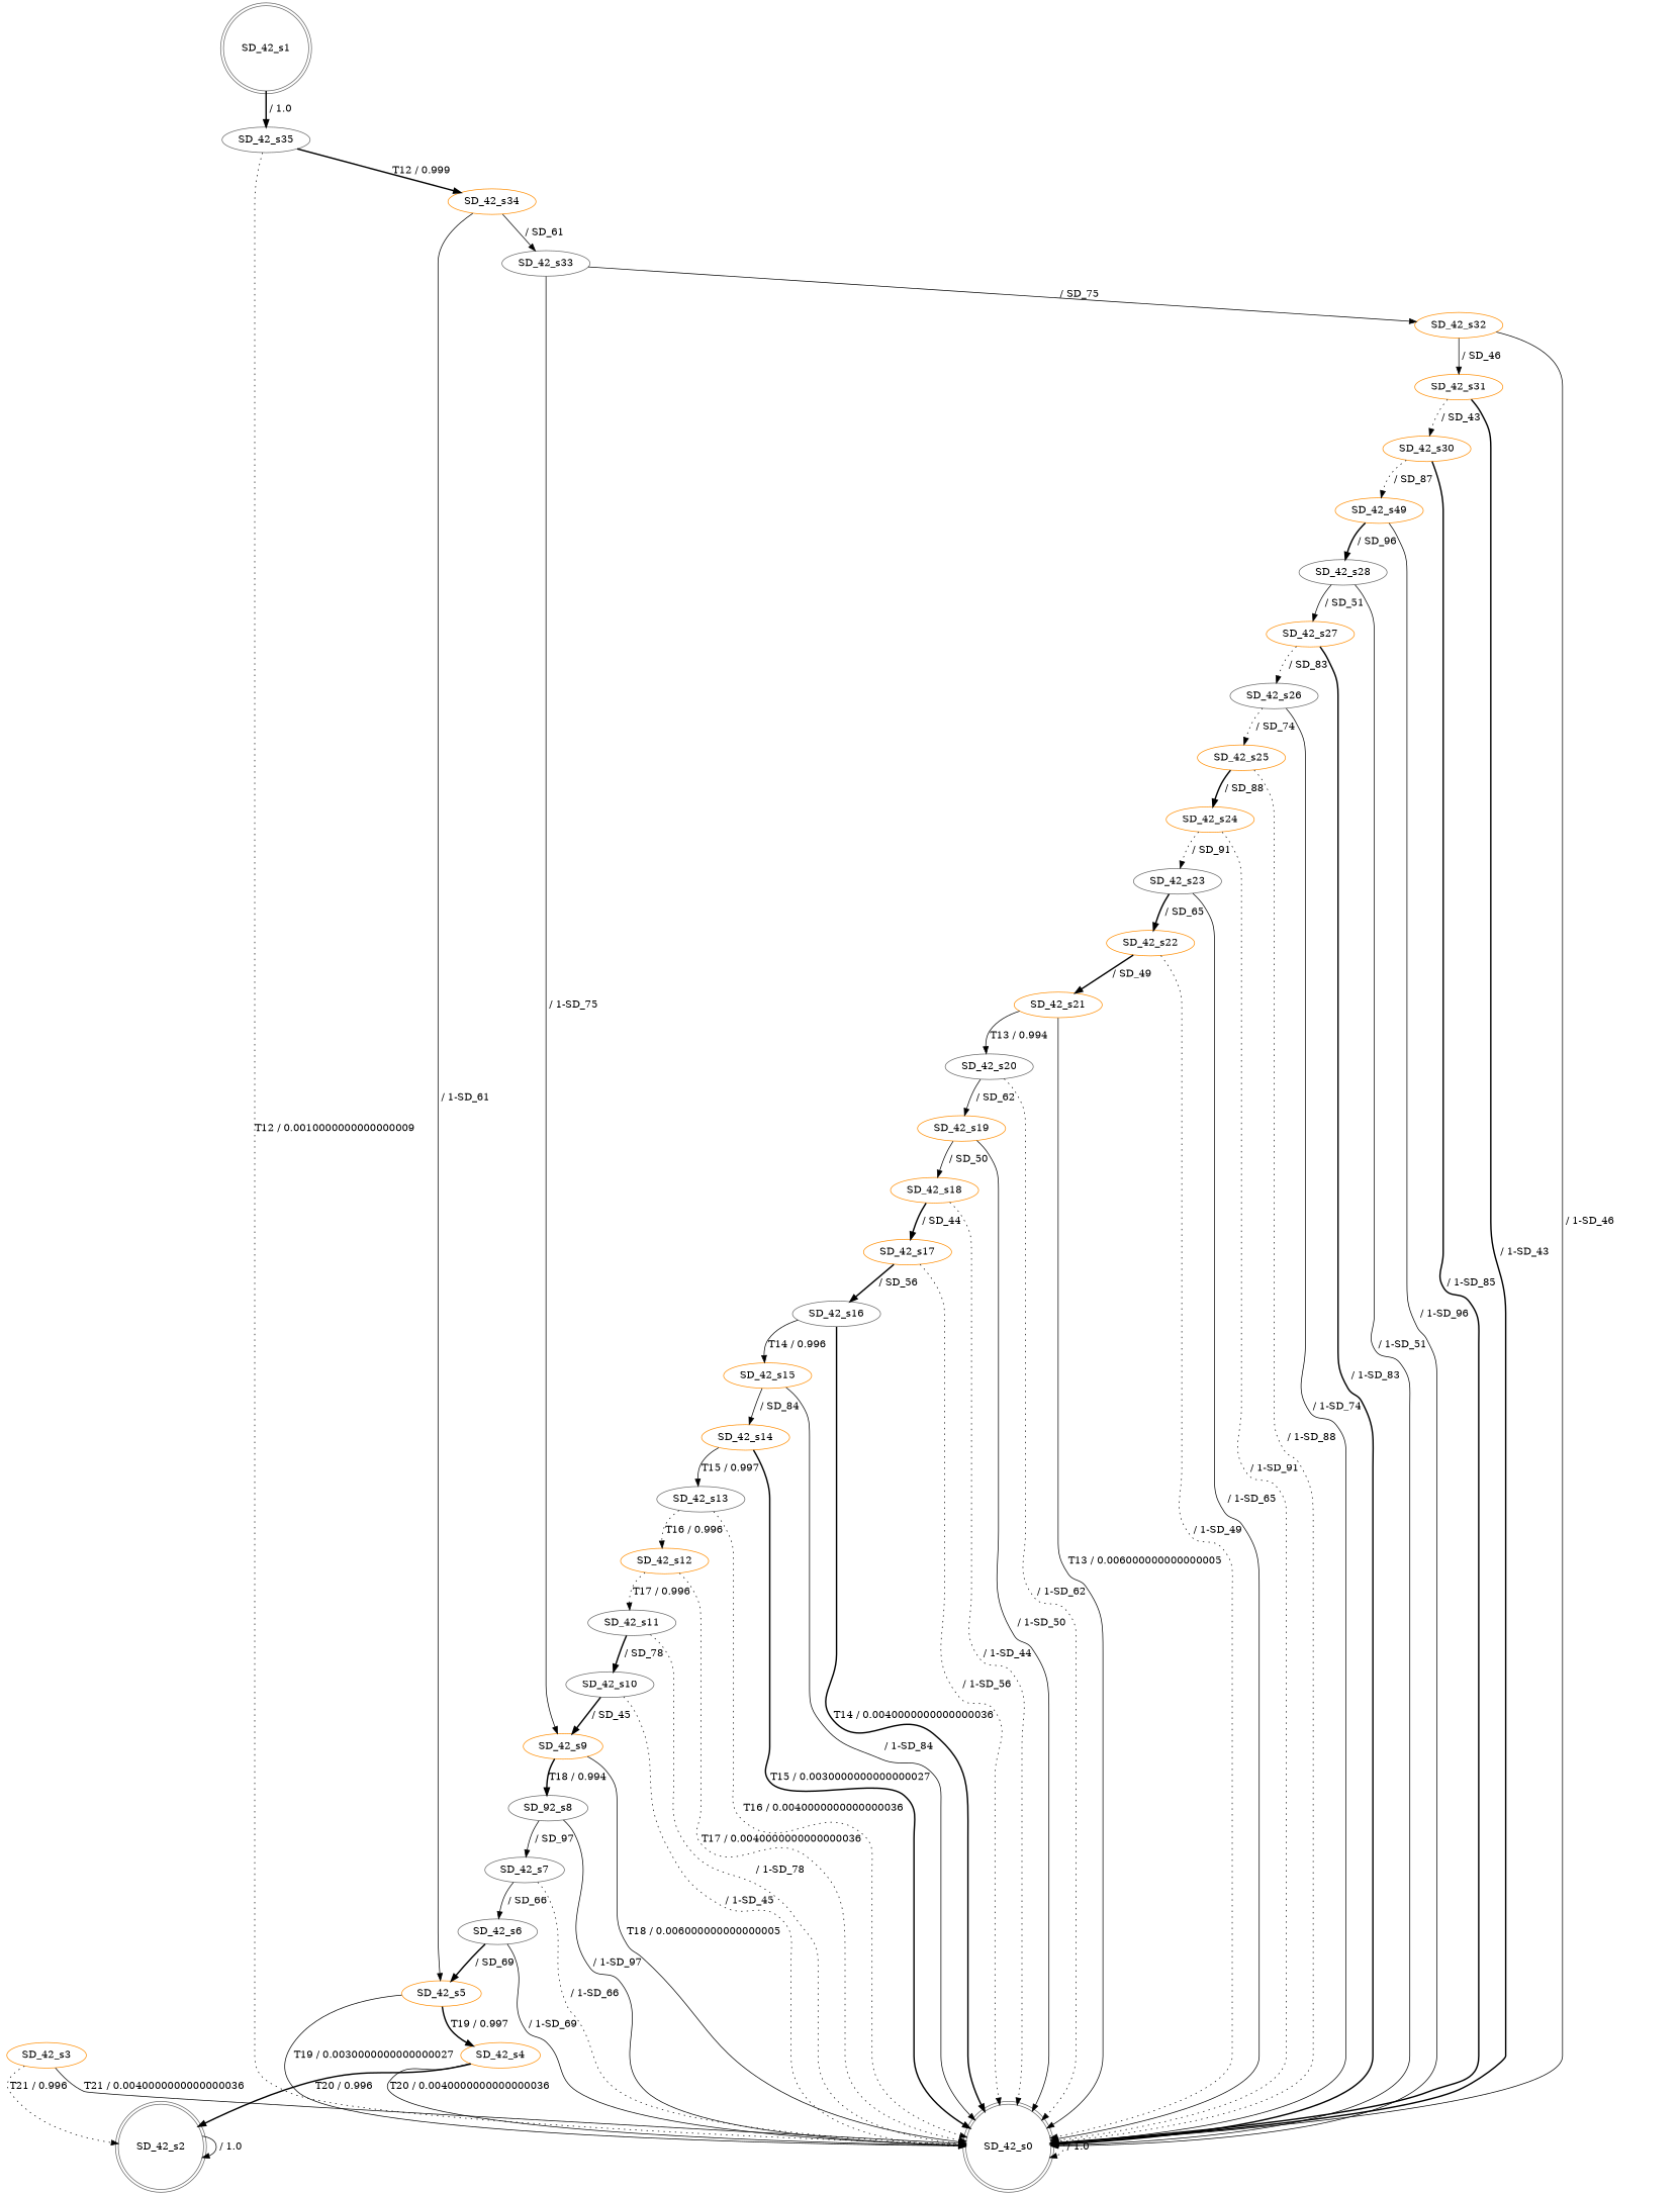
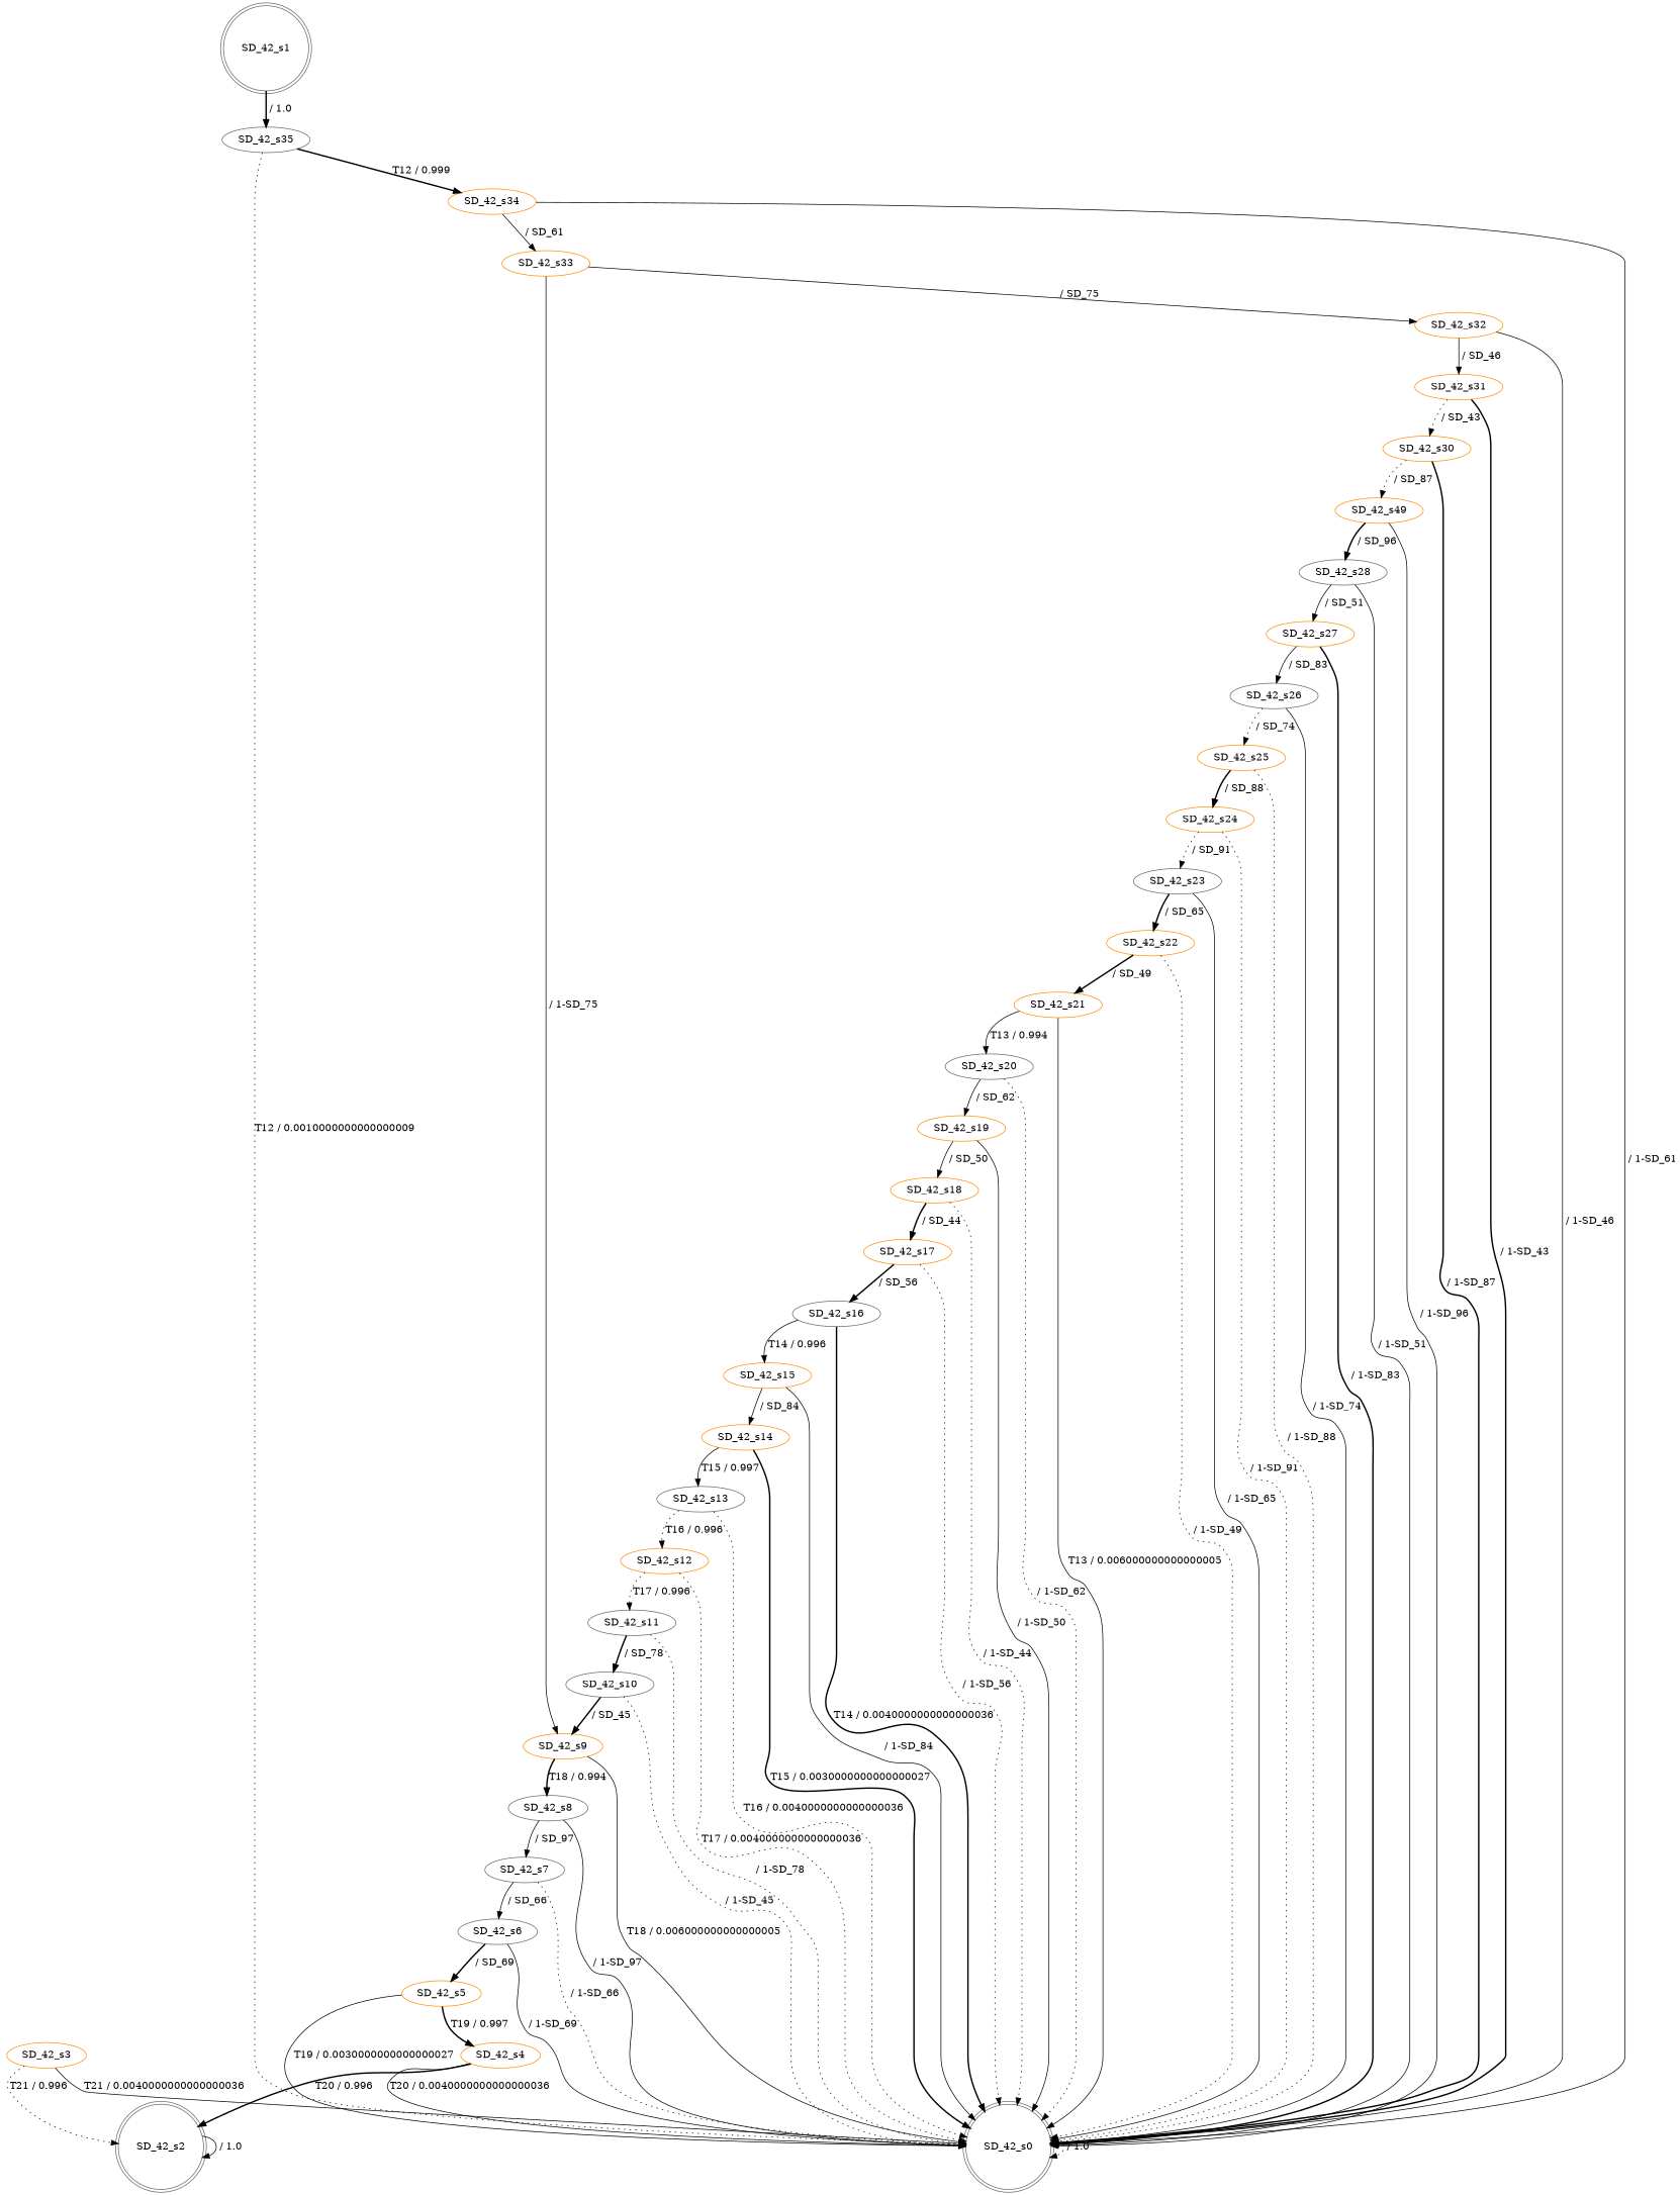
  digraph {
    node [color=darkorange]
    edge [style=solid]
    n1 [color=gray40 label=SD_42_s0 shape=doublecircle]
    n2 [color=gray40 label=SD_42_s1 shape=doublecircle]
    n3 [color=gray40 label=SD_42_s35]
    n4 [label=SD_42_s34]
    n5 [color=gray40 label=SD_42_s2 shape=doublecircle]
    n6 [label=SD_42_s3]
    n7 [label=SD_42_s4]
    n8 [label=SD_42_s5]
    n9 [color=gray40 label=SD_42_s6]
    n10 [color=gray40 label=SD_42_s7]
-   n11 [color=gray40 label=SD_92_s8]
+   n11 [color=gray40 label=SD_42_s8]
    n12 [label=SD_42_s9]
    n13 [color=gray40 label=SD_42_s10]
    n14 [color=gray40 label=SD_42_s11]
    n15 [label=SD_42_s12]
    n16 [color=gray40 label=SD_42_s13]
    n17 [label=SD_42_s14]
    n18 [label=SD_42_s15]
    n19 [color=gray40 label=SD_42_s16]
    n20 [label=SD_42_s17]
    n21 [label=SD_42_s18]
    n22 [label=SD_42_s19]
    n23 [color=gray40 label=SD_42_s20]
    n24 [label=SD_42_s21]
    n25 [label=SD_42_s22]
    n26 [color=gray40 label=SD_42_s23]
    n27 [label=SD_42_s24]
    n28 [label=SD_42_s25]
    n29 [color=gray40 label=SD_42_s26]
    n30 [label=SD_42_s27]
    n31 [color=gray40 label=SD_42_s28]
    n32 [label=SD_42_s49]
    n33 [label=SD_42_s30]
    n34 [label=SD_42_s31]
    n35 [label=SD_42_s32]
-   n36 [color=gray40 label=SD_42_s33]
+   n36 [label=SD_42_s33]
    n1 -> n1 [label=" / 1.0" style=dotted]
    n2 -> n3 [label=" / 1.0" style=bold]
    n3 -> n1 [label="T12 / 0.0010000000000000009" style=dotted]
    n3 -> n4 [label="T12 / 0.999" style=bold]
-   n4 -> n8 [label=" / 1-SD_61"]
+   n4 -> n1 [label=" / 1-SD_61"]
    n4 -> n36 [label=" / SD_61"]
    n5 -> n5 [label=" / 1.0"]
    n6 -> n1 [label="T21 / 0.0040000000000000036"]
    n6 -> n5 [label="T21 / 0.996" style=dotted]
    n7 -> n1 [label="T20 / 0.0040000000000000036"]
    n7 -> n5 [label="T20 / 0.996" style=bold]
    n8 -> n1 [label="T19 / 0.0030000000000000027"]
    n8 -> n7 [label="T19 / 0.997" style=bold]
    n9 -> n1 [label=" / 1-SD_69"]
    n9 -> n8 [label=" / SD_69" style=bold]
    n10 -> n1 [label=" / 1-SD_66" style=dotted]
    n10 -> n9 [label=" / SD_66"]
    n11 -> n1 [label=" / 1-SD_97"]
    n11 -> n10 [label=" / SD_97"]
    n12 -> n1 [label="T18 / 0.006000000000000005"]
    n12 -> n11 [label="T18 / 0.994" style=bold]
    n13 -> n1 [label=" / 1-SD_45" style=dotted]
    n13 -> n12 [label=" / SD_45" style=bold]
    n14 -> n1 [label=" / 1-SD_78" style=dotted]
    n14 -> n13 [label=" / SD_78" style=bold]
    n15 -> n1 [label="T17 / 0.0040000000000000036" style=dotted]
    n15 -> n14 [label="T17 / 0.996" style=dotted]
    n16 -> n1 [label="T16 / 0.0040000000000000036" style=dotted]
    n16 -> n15 [label="T16 / 0.996" style=dotted]
    n17 -> n1 [label="T15 / 0.0030000000000000027" style=bold]
    n17 -> n16 [label="T15 / 0.997"]
    n18 -> n1 [label=" / 1-SD_84"]
    n18 -> n17 [label=" / SD_84"]
    n19 -> n1 [label="T14 / 0.0040000000000000036" style=bold]
    n19 -> n18 [label="T14 / 0.996"]
    n20 -> n1 [label=" / 1-SD_56" style=dotted]
    n20 -> n19 [label=" / SD_56" style=bold]
    n21 -> n1 [label=" / 1-SD_44" style=dotted]
    n21 -> n20 [label=" / SD_44" style=bold]
    n22 -> n1 [label=" / 1-SD_50"]
    n22 -> n21 [label=" / SD_50"]
    n23 -> n1 [label=" / 1-SD_62" style=dotted]
    n23 -> n22 [label=" / SD_62"]
    n24 -> n1 [label="T13 / 0.006000000000000005"]
    n24 -> n23 [label="T13 / 0.994"]
    n25 -> n1 [label=" / 1-SD_49" style=dotted]
    n25 -> n24 [label=" / SD_49" style=bold]
    n26 -> n1 [label=" / 1-SD_65"]
    n26 -> n25 [label=" / SD_65" style=bold]
    n27 -> n1 [label=" / 1-SD_91" style=dotted]
    n27 -> n26 [label=" / SD_91" style=dotted]
    n28 -> n1 [label=" / 1-SD_88" style=dotted]
    n28 -> n27 [label=" / SD_88" style=bold]
    n29 -> n1 [label=" / 1-SD_74"]
    n29 -> n28 [label=" / SD_74" style=dotted]
    n30 -> n1 [label=" / 1-SD_83" style=bold]
-   n30 -> n29 [label=" / SD_83" style=dotted]
+   n30 -> n29 [label=" / SD_83"]
    n31 -> n1 [label=" / 1-SD_51"]
    n31 -> n30 [label=" / SD_51"]
    n32 -> n1 [label=" / 1-SD_96"]
    n32 -> n31 [label=" / SD_96" style=bold]
-   n33 -> n1 [label=" / 1-SD_85" style=bold]
+   n33 -> n1 [label=" / 1-SD_87" style=bold]
    n33 -> n32 [label=" / SD_87" style=dotted]
    n34 -> n1 [label=" / 1-SD_43" style=bold]
    n34 -> n33 [label=" / SD_43" style=dotted]
    n35 -> n1 [label=" / 1-SD_46"]
    n35 -> n34 [label=" / SD_46"]
    n36 -> n12 [label=" / 1-SD_75"]
    n36 -> n35 [label=" / SD_75"]
  }
